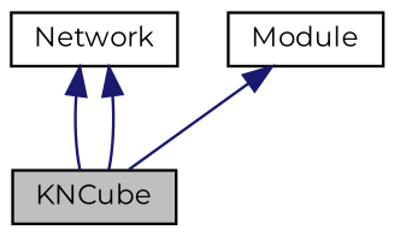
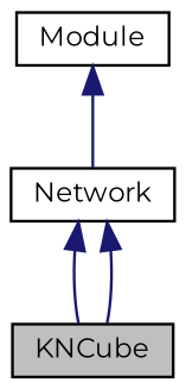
  digraph {
    fontname=Montserrat
    node [color=black fontname=Montserrat fontsize=10 shape=record]
    edge [color=midnightblue dir=back fontname=Montserrat fontsize=10 labelfontname=FreeSans labelfontsize=10 style=solid]
    n1 [fillcolor=grey75 fontcolor=black height=0.2 label=KNCube style=filled width=0.4]
    n2 [height=0.2 label=Network width=0.4]
    n3 [height=0.2 label=Module width=0.4]
    n2 -> n1
    n2 -> n1
-   n3 -> n1
+   n3 -> n2
  }
